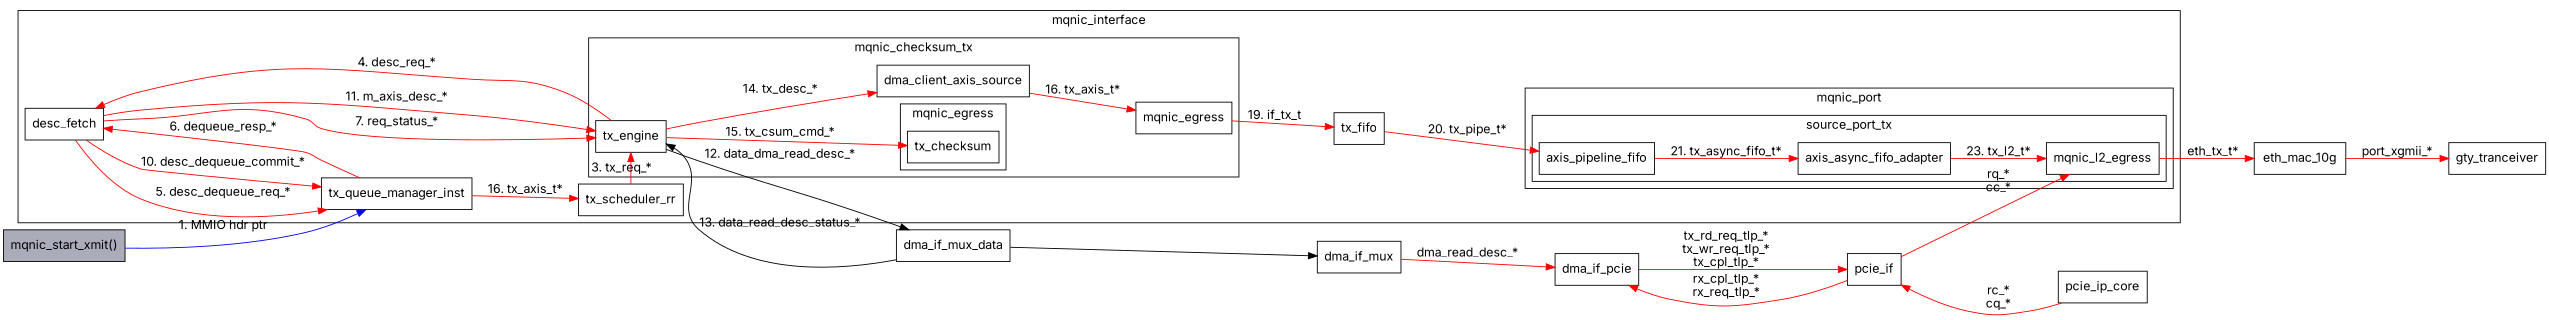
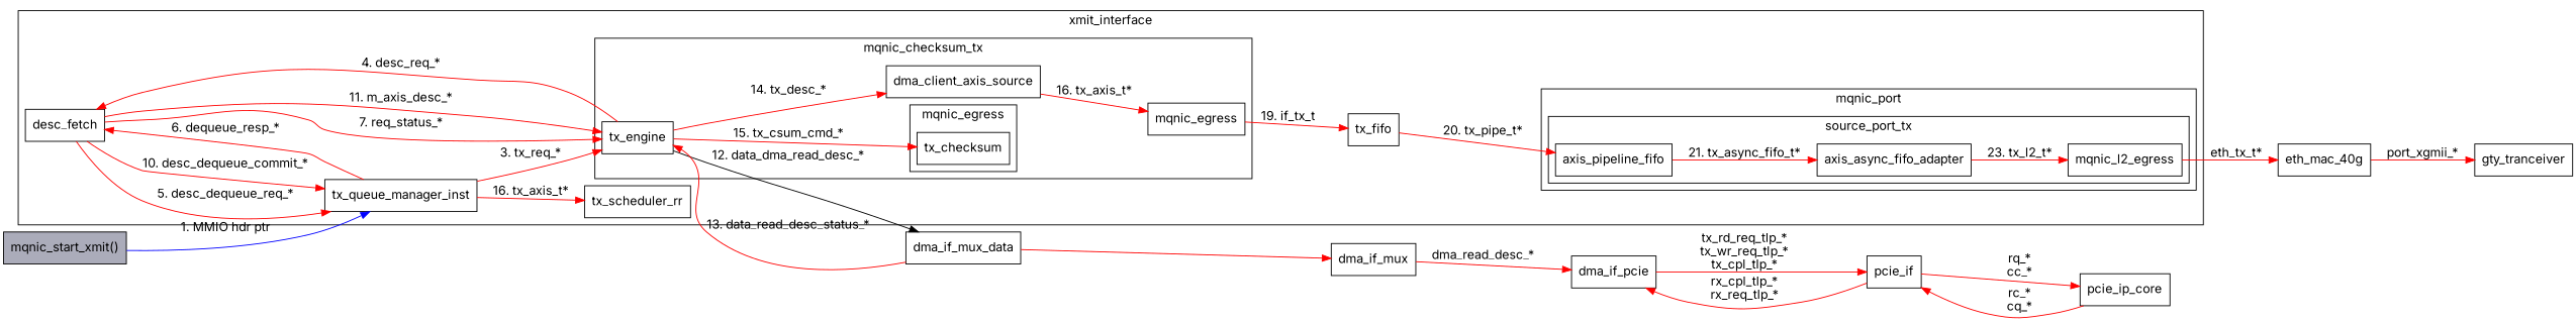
  digraph {
    fontname=Inter
    rankdir=LR
    node [fontname=Inter shape=box]
    edge [color=red fontname=Inter]
    n1 [label=tx_checksum]
    n2 [label=tx_engine]
    n3 [label=mqnic_egress]
    n4 [label=dma_client_axis_source]
    n5 [label=axis_pipeline_fifo]
    n6 [label=axis_async_fifo_adapter]
    n7 [label=mqnic_l2_egress]
    n8 [label=tx_queue_manager_inst]
    n9 [label=tx_scheduler_rr]
    n10 [label=desc_fetch]
    n11 [label=tx_fifo]
    n12 [label=dma_if_mux_data]
-   n13 [label=eth_mac_10g]
+   n13 [label=eth_mac_40g]
    n14 [label=dma_if_mux]
    n15 [label=gty_tranceiver]
    n16 [fillcolor="#ABACBA" label="mqnic_start_xmit()" style=filled]
    n17 [label=dma_if_pcie]
    n18 [label=pcie_if]
    n19 [label=pcie_ip_core]
    subgraph cluster_1 {
-     label=mqnic_interface
+     label=xmit_interface
      n8
      n9
      n10
      n11
      subgraph cluster_2 {
        label=mqnic_checksum_tx
        n2
        n3
        n4
        subgraph cluster_3 {
          label=mqnic_egress
          n1
        }
      }
      subgraph cluster_4 {
        label=mqnic_port
        subgraph cluster_5 {
          label=source_port_tx
          n5
          n6
          n7
        }
      }
    }
    n2 -> n1 [label="15. tx_csum_cmd_*"]
    n2 -> n4 [label="14. tx_desc_*"]
    n2 -> n10 [label="4. desc_req_*"]
    n2 -> n12 [color=black label="12. data_dma_read_desc_*"]
    n3 -> n11 [label="19. if_tx_t"]
    n4 -> n3 [label="16. tx_axis_t*"]
    n5 -> n6 [label="21. tx_async_fifo_t*"]
    n6 -> n7 [label="23. tx_l2_t*"]
    n7 -> n13 [label="eth_tx_t*"]
    n8 -> n9 [label="16. tx_axis_t*"]
    n8 -> n10 [label="6. dequeue_resp_*"]
-   n9 -> n2 [label="3. tx_req_*"]
+   n8 -> n2 [label="3. tx_req_*"]
    n10 -> n2 [label="7. req_status_*"]
    n10 -> n2 [label="11. m_axis_desc_*"]
    n10 -> n8 [label="5. desc_dequeue_req_*"]
    n10 -> n8 [label="10. desc_dequeue_commit_*"]
    n11 -> n5 [label="20. tx_pipe_t*"]
-   n12 -> n2 [color=black label="13. data_read_desc_status_*"]
-   n12 -> n14 [color=black]
+   n12 -> n2 [label="13. data_read_desc_status_*"]
+   n12 -> n14
    n13 -> n15 [label="port_xgmii_*"]
    n14 -> n17 [label="dma_read_desc_*"]
    n16 -> n8 [color=blue label="1. MMIO hdr ptr"]
    n17 -> n18 [label="tx_rd_req_tlp_*\ntx_wr_req_tlp_*\ntx_cpl_tlp_*"]
    n18 -> n17 [label="rx_cpl_tlp_*\nrx_req_tlp_*"]
-   n18 -> n7 [label="rq_*\ncc_*"]
+   n18 -> n19 [label="rq_*\ncc_*"]
    n19 -> n18 [label="rc_*\ncq_*"]
  }
